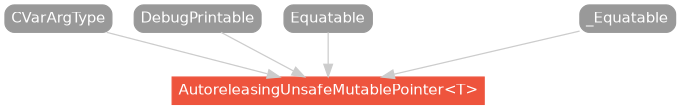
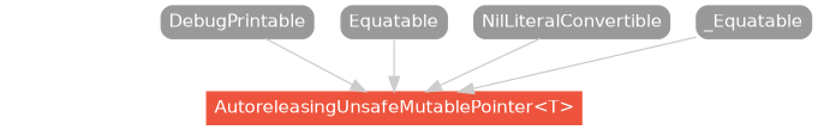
  strict digraph {
    node [color="#999999" fillcolor="#999999" fontcolor=white fontname=Helvetica fontsize=12 margin="0.07,0.05" shape=box style="filled,rounded"]
    edge [color="#cccccc"]
    "AutoreleasingUnsafeMutablePointer<T>" [color="#ee543d" fillcolor="#ee543d" height=0.3 style=filled]
-   CVarArgType [height=0.3]
    DebugPrintable [height=0.3]
    Equatable [height=0.3]
+   NilLiteralConvertible [height=0.3]
    n6 [height=0.3 label=_Equatable]
    subgraph sub_1 {
      rank=max
      "AutoreleasingUnsafeMutablePointer<T>"
    }
-   CVarArgType -> "AutoreleasingUnsafeMutablePointer<T>"
    DebugPrintable -> "AutoreleasingUnsafeMutablePointer<T>"
    Equatable -> "AutoreleasingUnsafeMutablePointer<T>"
+   NilLiteralConvertible -> "AutoreleasingUnsafeMutablePointer<T>"
    n6 -> "AutoreleasingUnsafeMutablePointer<T>"
  }
